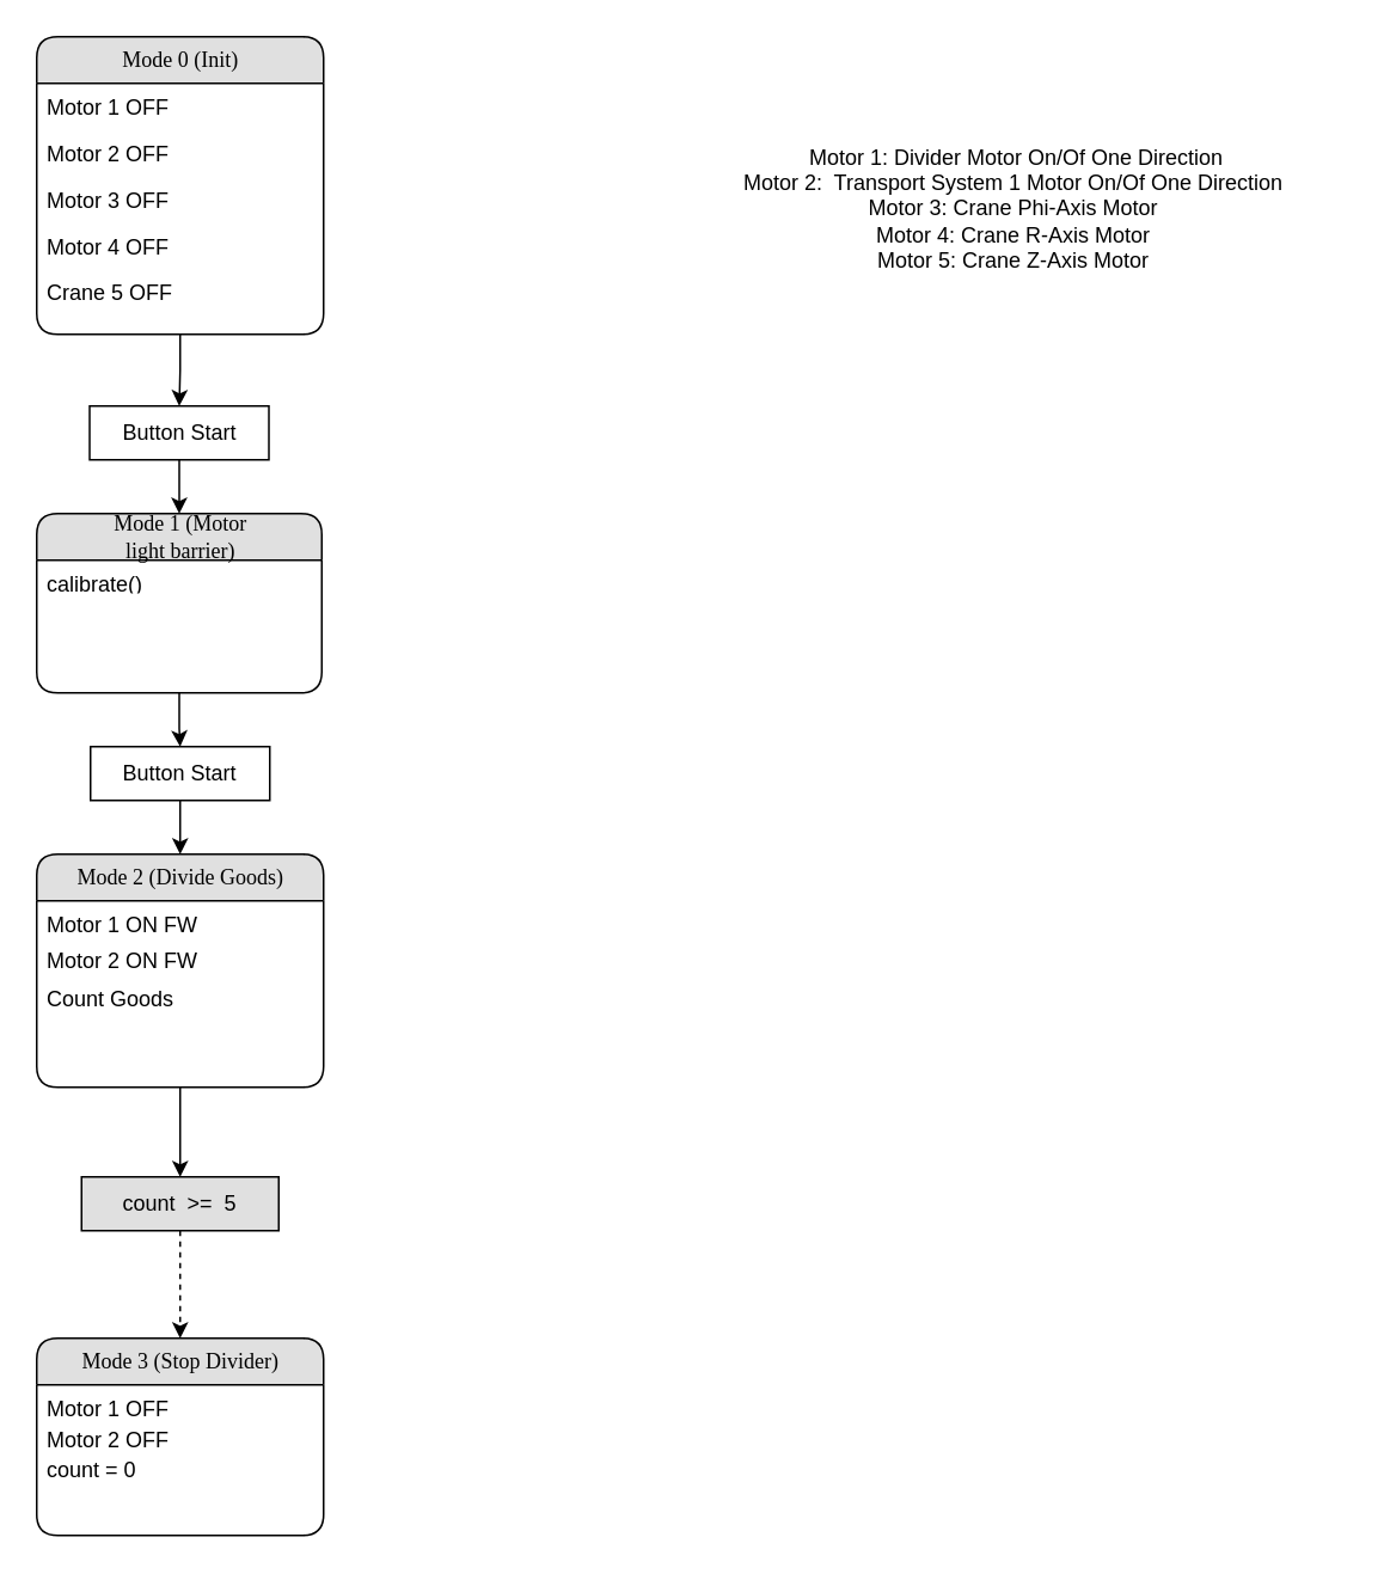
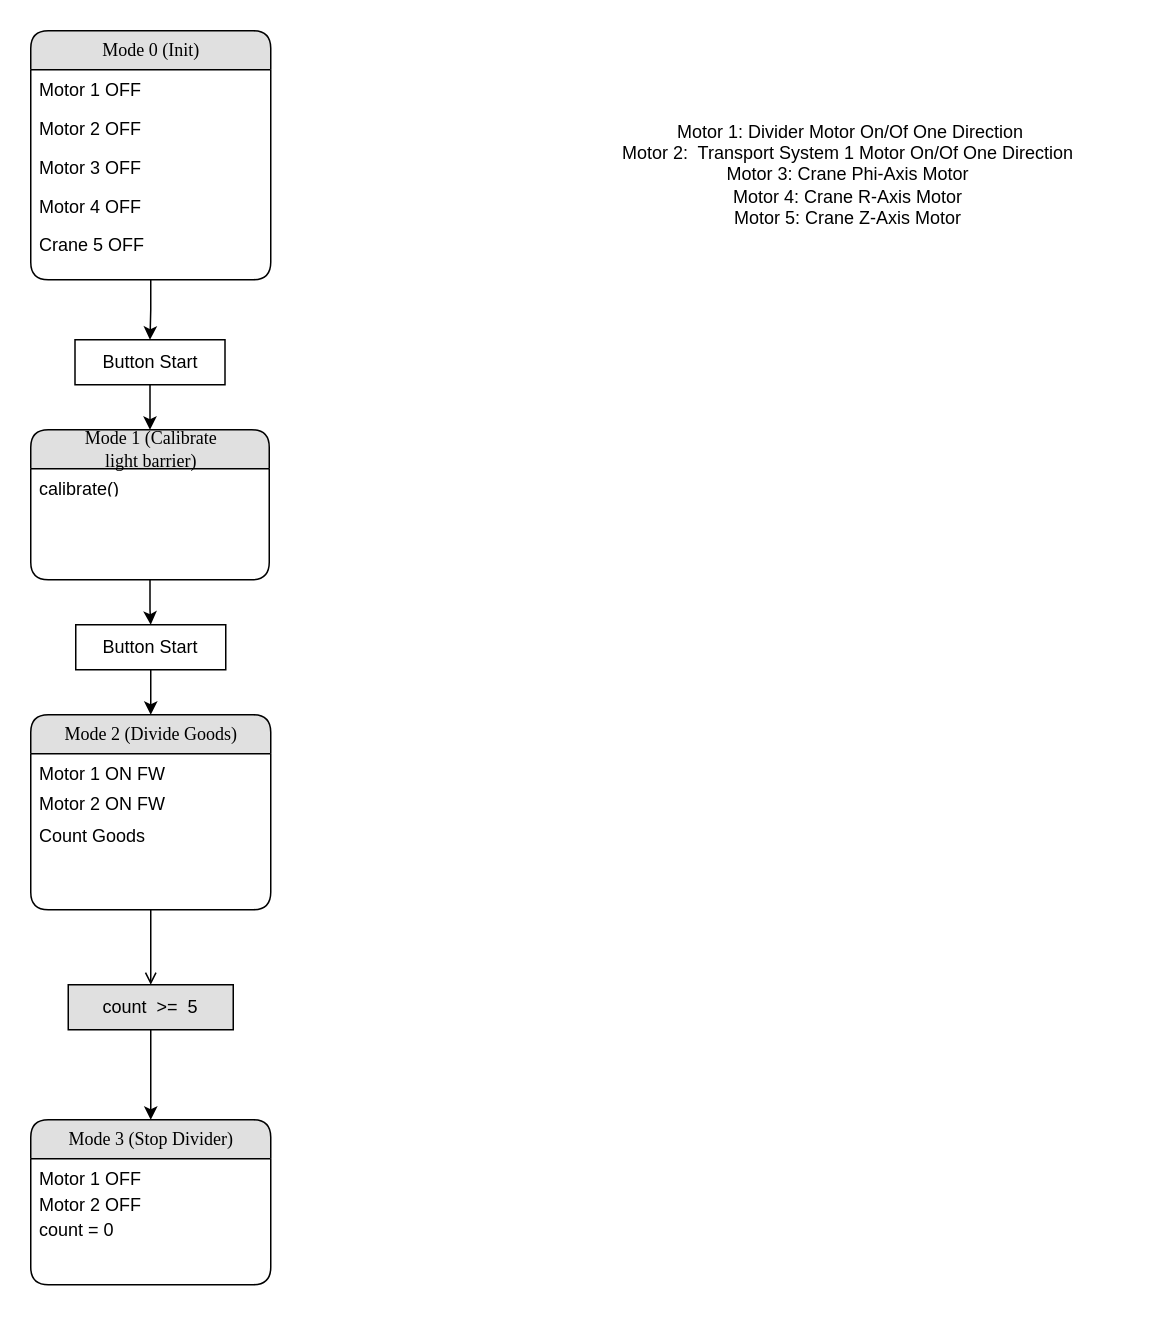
  <mxCell id="0" />
  <mxCell id="1" parent="0" />
  <mxCell id="2" value="&amp;nbsp;Motor 1: Divider Motor On/Of One Direction&lt;br&gt;Motor 2:&amp;nbsp; Transport System 1 Motor On/Of One Direction&lt;br&gt;Motor 3: Crane Phi-Axis Motor&lt;br&gt;Motor 4: Crane R-Axis Motor&lt;br&gt;Motor 5: Crane Z-Axis Motor" style="text;html=1;strokeColor=none;fillColor=none;align=center;verticalAlign=middle;whiteSpace=wrap;rounded=0;" parent="1" vertex="1"><mxGeometry x="380" y="66" width="370" height="100" as="geometry" /></mxCell>
  <mxCell id="3" value="" style="group" parent="1" vertex="1" connectable="0"><mxGeometry x="20" y="20" width="160" height="166" as="geometry" /></mxCell>
  <mxCell id="4" value="Mode 0 (Init)" style="swimlane;html=1;fontStyle=0;childLayout=stackLayout;horizontal=1;startSize=26;fillColor=#e0e0e0;horizontalStack=0;resizeParent=1;resizeLast=0;collapsible=1;marginBottom=0;swimlaneFillColor=#ffffff;align=center;rounded=1;shadow=0;comic=0;labelBackgroundColor=none;strokeWidth=1;fontFamily=Verdana;fontSize=12" parent="3" vertex="1"><mxGeometry width="160" height="166" as="geometry" /></mxCell>
  <mxCell id="5" value="Motor 1 OFF" style="text;html=1;strokeColor=none;fillColor=none;spacingLeft=4;spacingRight=4;whiteSpace=wrap;overflow=hidden;rotatable=0;points=[[0,0.5],[1,0.5]];portConstraint=eastwest;" parent="4" vertex="1"><mxGeometry y="26" width="160" height="26" as="geometry" /></mxCell>
  <mxCell id="6" value="Motor 2 OFF" style="text;html=1;strokeColor=none;fillColor=none;spacingLeft=4;spacingRight=4;whiteSpace=wrap;overflow=hidden;rotatable=0;points=[[0,0.5],[1,0.5]];portConstraint=eastwest;" parent="4" vertex="1"><mxGeometry y="52" width="160" height="26" as="geometry" /></mxCell>
  <mxCell id="7" value="Motor 3 OFF&lt;br&gt;" style="text;html=1;strokeColor=none;fillColor=none;spacingLeft=4;spacingRight=4;whiteSpace=wrap;overflow=hidden;rotatable=0;points=[[0,0.5],[1,0.5]];portConstraint=eastwest;" parent="4" vertex="1"><mxGeometry y="78" width="160" height="26" as="geometry" /></mxCell>
  <mxCell id="8" value="Motor 4 OFF" style="text;html=1;strokeColor=none;fillColor=none;spacingLeft=4;spacingRight=4;whiteSpace=wrap;overflow=hidden;rotatable=0;points=[[0,0.5],[1,0.5]];portConstraint=eastwest;" parent="4" vertex="1"><mxGeometry y="104" width="160" height="26" as="geometry" /></mxCell>
  <mxCell id="9" value="Crane 5 OFF" style="text;html=1;strokeColor=none;fillColor=none;spacingLeft=4;spacingRight=4;whiteSpace=wrap;overflow=hidden;rotatable=0;points=[[0,0.5],[1,0.5]];portConstraint=eastwest;" parent="3" vertex="1"><mxGeometry y="129" width="160" height="26" as="geometry" /></mxCell>
  <mxCell id="10" value="" style="group" parent="1" vertex="1" connectable="0"><mxGeometry x="20" y="476" width="160" height="130" as="geometry" /></mxCell>
  <mxCell id="11" value="Mode 2 (Divide Goods)" style="swimlane;html=1;fontStyle=0;childLayout=stackLayout;horizontal=1;startSize=26;fillColor=#e0e0e0;horizontalStack=0;resizeParent=1;resizeLast=0;collapsible=1;marginBottom=0;swimlaneFillColor=#ffffff;align=center;rounded=1;shadow=0;comic=0;labelBackgroundColor=none;strokeWidth=1;fontFamily=Verdana;fontSize=12" parent="10" vertex="1"><mxGeometry width="160" height="130" as="geometry" /></mxCell>
  <mxCell id="12" value="Motor 1 ON FW" style="text;html=1;strokeColor=none;fillColor=none;spacingLeft=4;spacingRight=4;whiteSpace=wrap;overflow=hidden;rotatable=0;points=[[0,0.5],[1,0.5]];portConstraint=eastwest;" parent="11" vertex="1"><mxGeometry y="26" width="160" height="20.361" as="geometry" /></mxCell>
  <mxCell id="13" value="Motor 2 ON FW" style="text;html=1;strokeColor=none;fillColor=none;spacingLeft=4;spacingRight=4;whiteSpace=wrap;overflow=hidden;rotatable=0;points=[[0,0.5],[1,0.5]];portConstraint=eastwest;" parent="11" vertex="1"><mxGeometry y="46.361" width="160" height="20.361" as="geometry" /></mxCell>
  <mxCell id="14" value="Count Goods" style="text;html=1;strokeColor=none;fillColor=none;spacingLeft=4;spacingRight=4;whiteSpace=wrap;overflow=hidden;rotatable=0;points=[[0,0.5],[1,0.5]];portConstraint=eastwest;" parent="11" vertex="1"><mxGeometry y="66.723" width="160" height="20.361" as="geometry" /></mxCell>
  <mxCell id="15" style="edgeStyle=orthogonalEdgeStyle;rounded=0;orthogonalLoop=1;jettySize=auto;html=1;entryX=0.5;entryY=0;entryDx=0;entryDy=0;" edge="1" parent="1" source="16" target="11"><mxGeometry relative="1" as="geometry" /></mxCell>
  <mxCell id="16" value="Button Start" style="rounded=0;whiteSpace=wrap;html=1;" parent="1" vertex="1"><mxGeometry x="50" y="416" width="100" height="30" as="geometry" /></mxCell>
  <mxCell id="17" value="" style="group" parent="1" vertex="1" connectable="0"><mxGeometry x="20" y="746" width="160" height="110" as="geometry" /></mxCell>
  <mxCell id="18" value="Mode 3 (Stop Divider)" style="swimlane;html=1;fontStyle=0;childLayout=stackLayout;horizontal=1;startSize=26;fillColor=#e0e0e0;horizontalStack=0;resizeParent=1;resizeLast=0;collapsible=1;marginBottom=0;swimlaneFillColor=#ffffff;align=center;rounded=1;shadow=0;comic=0;labelBackgroundColor=none;strokeWidth=1;fontFamily=Verdana;fontSize=12" parent="17" vertex="1"><mxGeometry width="160" height="110.0" as="geometry" /></mxCell>
  <mxCell id="19" value="Motor 1 OFF" style="text;html=1;strokeColor=none;fillColor=none;spacingLeft=4;spacingRight=4;whiteSpace=wrap;overflow=hidden;rotatable=0;points=[[0,0.5],[1,0.5]];portConstraint=eastwest;" parent="18" vertex="1"><mxGeometry y="26" width="160" height="17.229" as="geometry" /></mxCell>
  <mxCell id="20" value="Motor 2 OFF" style="text;html=1;strokeColor=none;fillColor=none;spacingLeft=4;spacingRight=4;whiteSpace=wrap;overflow=hidden;rotatable=0;points=[[0,0.5],[1,0.5]];portConstraint=eastwest;" parent="18" vertex="1"><mxGeometry y="43.229" width="160" height="17.229" as="geometry" /></mxCell>
  <mxCell id="21" value="count = 0" style="text;html=1;strokeColor=none;fillColor=none;spacingLeft=4;spacingRight=4;whiteSpace=wrap;overflow=hidden;rotatable=0;points=[[0,0.5],[1,0.5]];portConstraint=eastwest;" vertex="1" parent="18"><mxGeometry y="60.458" width="160" height="17.229" as="geometry" /></mxCell>
- <mxCell id="22" style="edgeStyle=orthogonalEdgeStyle;rounded=0;orthogonalLoop=1;jettySize=auto;html=1;dashed=1;" parent="1" source="23" target="18" edge="1"><mxGeometry relative="1" as="geometry" /></mxCell>
+ <mxCell id="22" style="edgeStyle=orthogonalEdgeStyle;rounded=0;orthogonalLoop=1;jettySize=auto;html=1;" parent="1" source="23" target="18" edge="1"><mxGeometry relative="1" as="geometry" /></mxCell>
  <mxCell id="23" value="count&amp;nbsp; &amp;gt;=&amp;nbsp; 5" style="rounded=0;whiteSpace=wrap;html=1;fillColor=#e0e0e0;" parent="1" vertex="1"><mxGeometry x="45" y="656" width="110" height="30" as="geometry" /></mxCell>
- <mxCell id="24" style="edgeStyle=orthogonalEdgeStyle;rounded=0;orthogonalLoop=1;jettySize=auto;html=1;exitX=0.5;exitY=1;exitDx=0;exitDy=0;" parent="1" source="11" target="23" edge="1"><mxGeometry relative="1" as="geometry" /></mxCell>
+ <mxCell id="24" style="edgeStyle=orthogonalEdgeStyle;rounded=0;orthogonalLoop=1;jettySize=auto;html=1;exitX=0.5;exitY=1;exitDx=0;exitDy=0;endArrow=open;" parent="1" source="11" target="23" edge="1"><mxGeometry relative="1" as="geometry" /></mxCell>
  <mxCell id="25" value="" style="group" parent="1" vertex="1" connectable="0"><mxGeometry x="20" y="286" width="159" height="100" as="geometry" /></mxCell>
- <mxCell id="26" value="Mode 1 (Motor &lt;br&gt;light barrier)" style="swimlane;html=1;fontStyle=0;childLayout=stackLayout;horizontal=1;startSize=26;fillColor=#e0e0e0;horizontalStack=0;resizeParent=1;resizeLast=0;collapsible=1;marginBottom=0;swimlaneFillColor=#ffffff;align=center;rounded=1;shadow=0;comic=0;labelBackgroundColor=none;strokeWidth=1;fontFamily=Verdana;fontSize=12" parent="25" vertex="1"><mxGeometry width="159" height="100.0" as="geometry" /></mxCell>
+ <mxCell id="26" value="Mode 1 (Calibrate &lt;br&gt;light barrier)" style="swimlane;html=1;fontStyle=0;childLayout=stackLayout;horizontal=1;startSize=26;fillColor=#e0e0e0;horizontalStack=0;resizeParent=1;resizeLast=0;collapsible=1;marginBottom=0;swimlaneFillColor=#ffffff;align=center;rounded=1;shadow=0;comic=0;labelBackgroundColor=none;strokeWidth=1;fontFamily=Verdana;fontSize=12" parent="25" vertex="1"><mxGeometry width="159" height="100.0" as="geometry" /></mxCell>
  <mxCell id="27" value="calibrate()" style="text;html=1;strokeColor=none;fillColor=none;spacingLeft=4;spacingRight=4;whiteSpace=wrap;overflow=hidden;rotatable=0;points=[[0,0.5],[1,0.5]];portConstraint=eastwest;" parent="26" vertex="1"><mxGeometry y="26" width="159" height="15.663" as="geometry" /></mxCell>
  <mxCell id="28" style="edgeStyle=orthogonalEdgeStyle;rounded=0;orthogonalLoop=1;jettySize=auto;html=1;entryX=0.5;entryY=0;entryDx=0;entryDy=0;" edge="1" parent="1" source="29" target="26"><mxGeometry relative="1" as="geometry" /></mxCell>
  <mxCell id="29" value="Button Start" style="rounded=0;whiteSpace=wrap;html=1;" vertex="1" parent="1"><mxGeometry x="49.5" y="226" width="100" height="30" as="geometry" /></mxCell>
  <mxCell id="30" style="edgeStyle=orthogonalEdgeStyle;rounded=0;orthogonalLoop=1;jettySize=auto;html=1;" edge="1" parent="1" source="4" target="29"><mxGeometry relative="1" as="geometry" /></mxCell>
  <mxCell id="31" style="edgeStyle=orthogonalEdgeStyle;rounded=0;orthogonalLoop=1;jettySize=auto;html=1;entryX=0.5;entryY=0;entryDx=0;entryDy=0;" edge="1" parent="1" source="26" target="16"><mxGeometry relative="1" as="geometry" /></mxCell>
